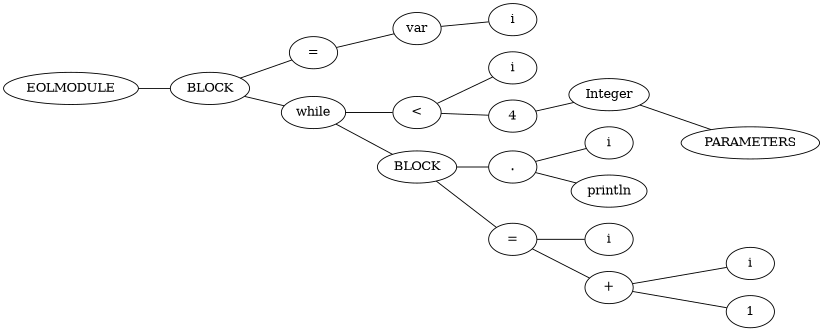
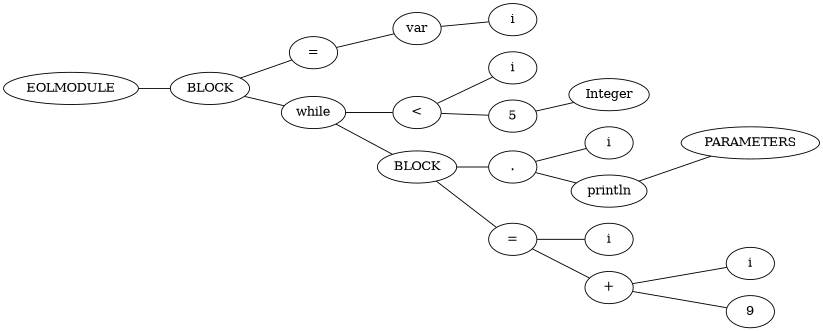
  graph {
    rankdir=LR
    node [color=black fillcolor=white fontcolor=black style=filled]
    n1 [label=EOLMODULE]
    n2 [label=BLOCK]
    n3 [label="="]
    n4 [label=while]
    n5 [label=var]
    n6 [label="<"]
    n7 [label=BLOCK]
    n8 [label=i]
    n9 [label=Integer]
    n10 [label=i]
-   n11 [label=4]
+   n11 [label=5]
    n12 [label="."]
    n13 [label="="]
    n14 [label=i]
    n15 [label=println]
    n16 [label=i]
    n17 [label="+"]
    n18 [label=PARAMETERS]
    n19 [label=i]
-   n20 [label=1]
+   n20 [label=9]
    n1 -- n2
    n2 -- n3
    n2 -- n4
    n3 -- n5
    n4 -- n6
    n4 -- n7
    n5 -- n8
    n6 -- n10
    n6 -- n11
    n7 -- n12
    n7 -- n13
    n11 -- n9
    n12 -- n14
    n12 -- n15
    n13 -- n16
    n13 -- n17
-   n9 -- n18
+   n15 -- n18
    n17 -- n19
    n17 -- n20
  }
